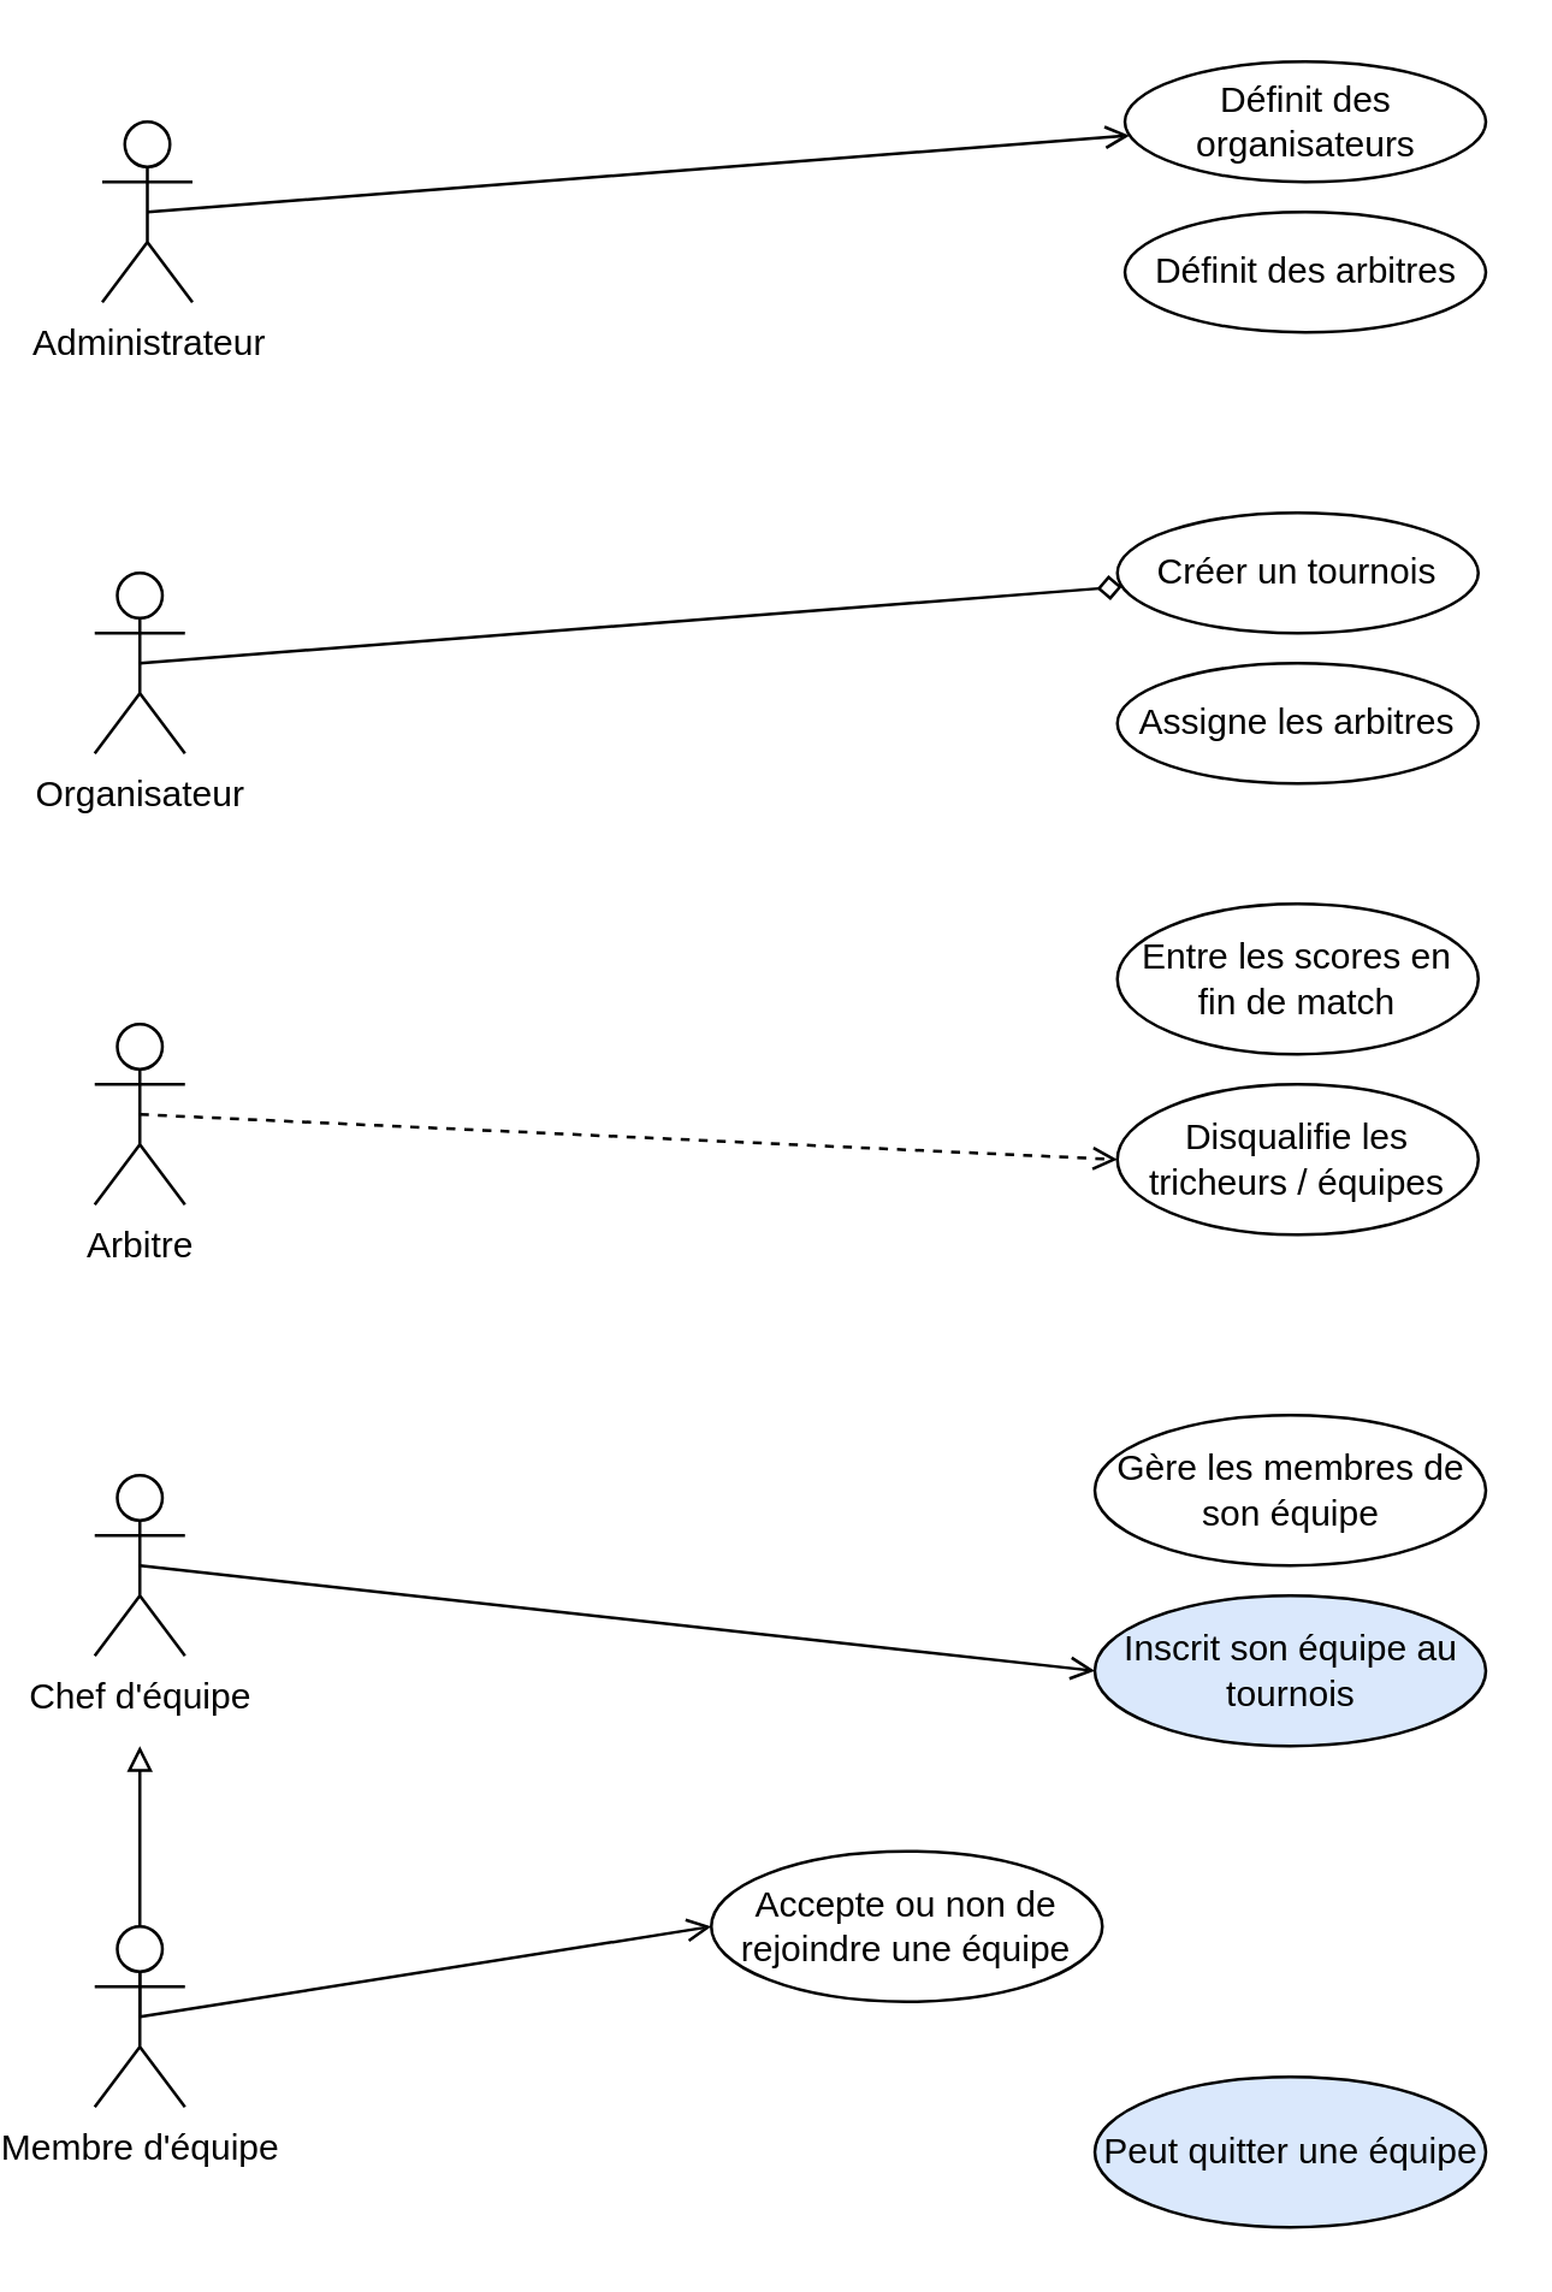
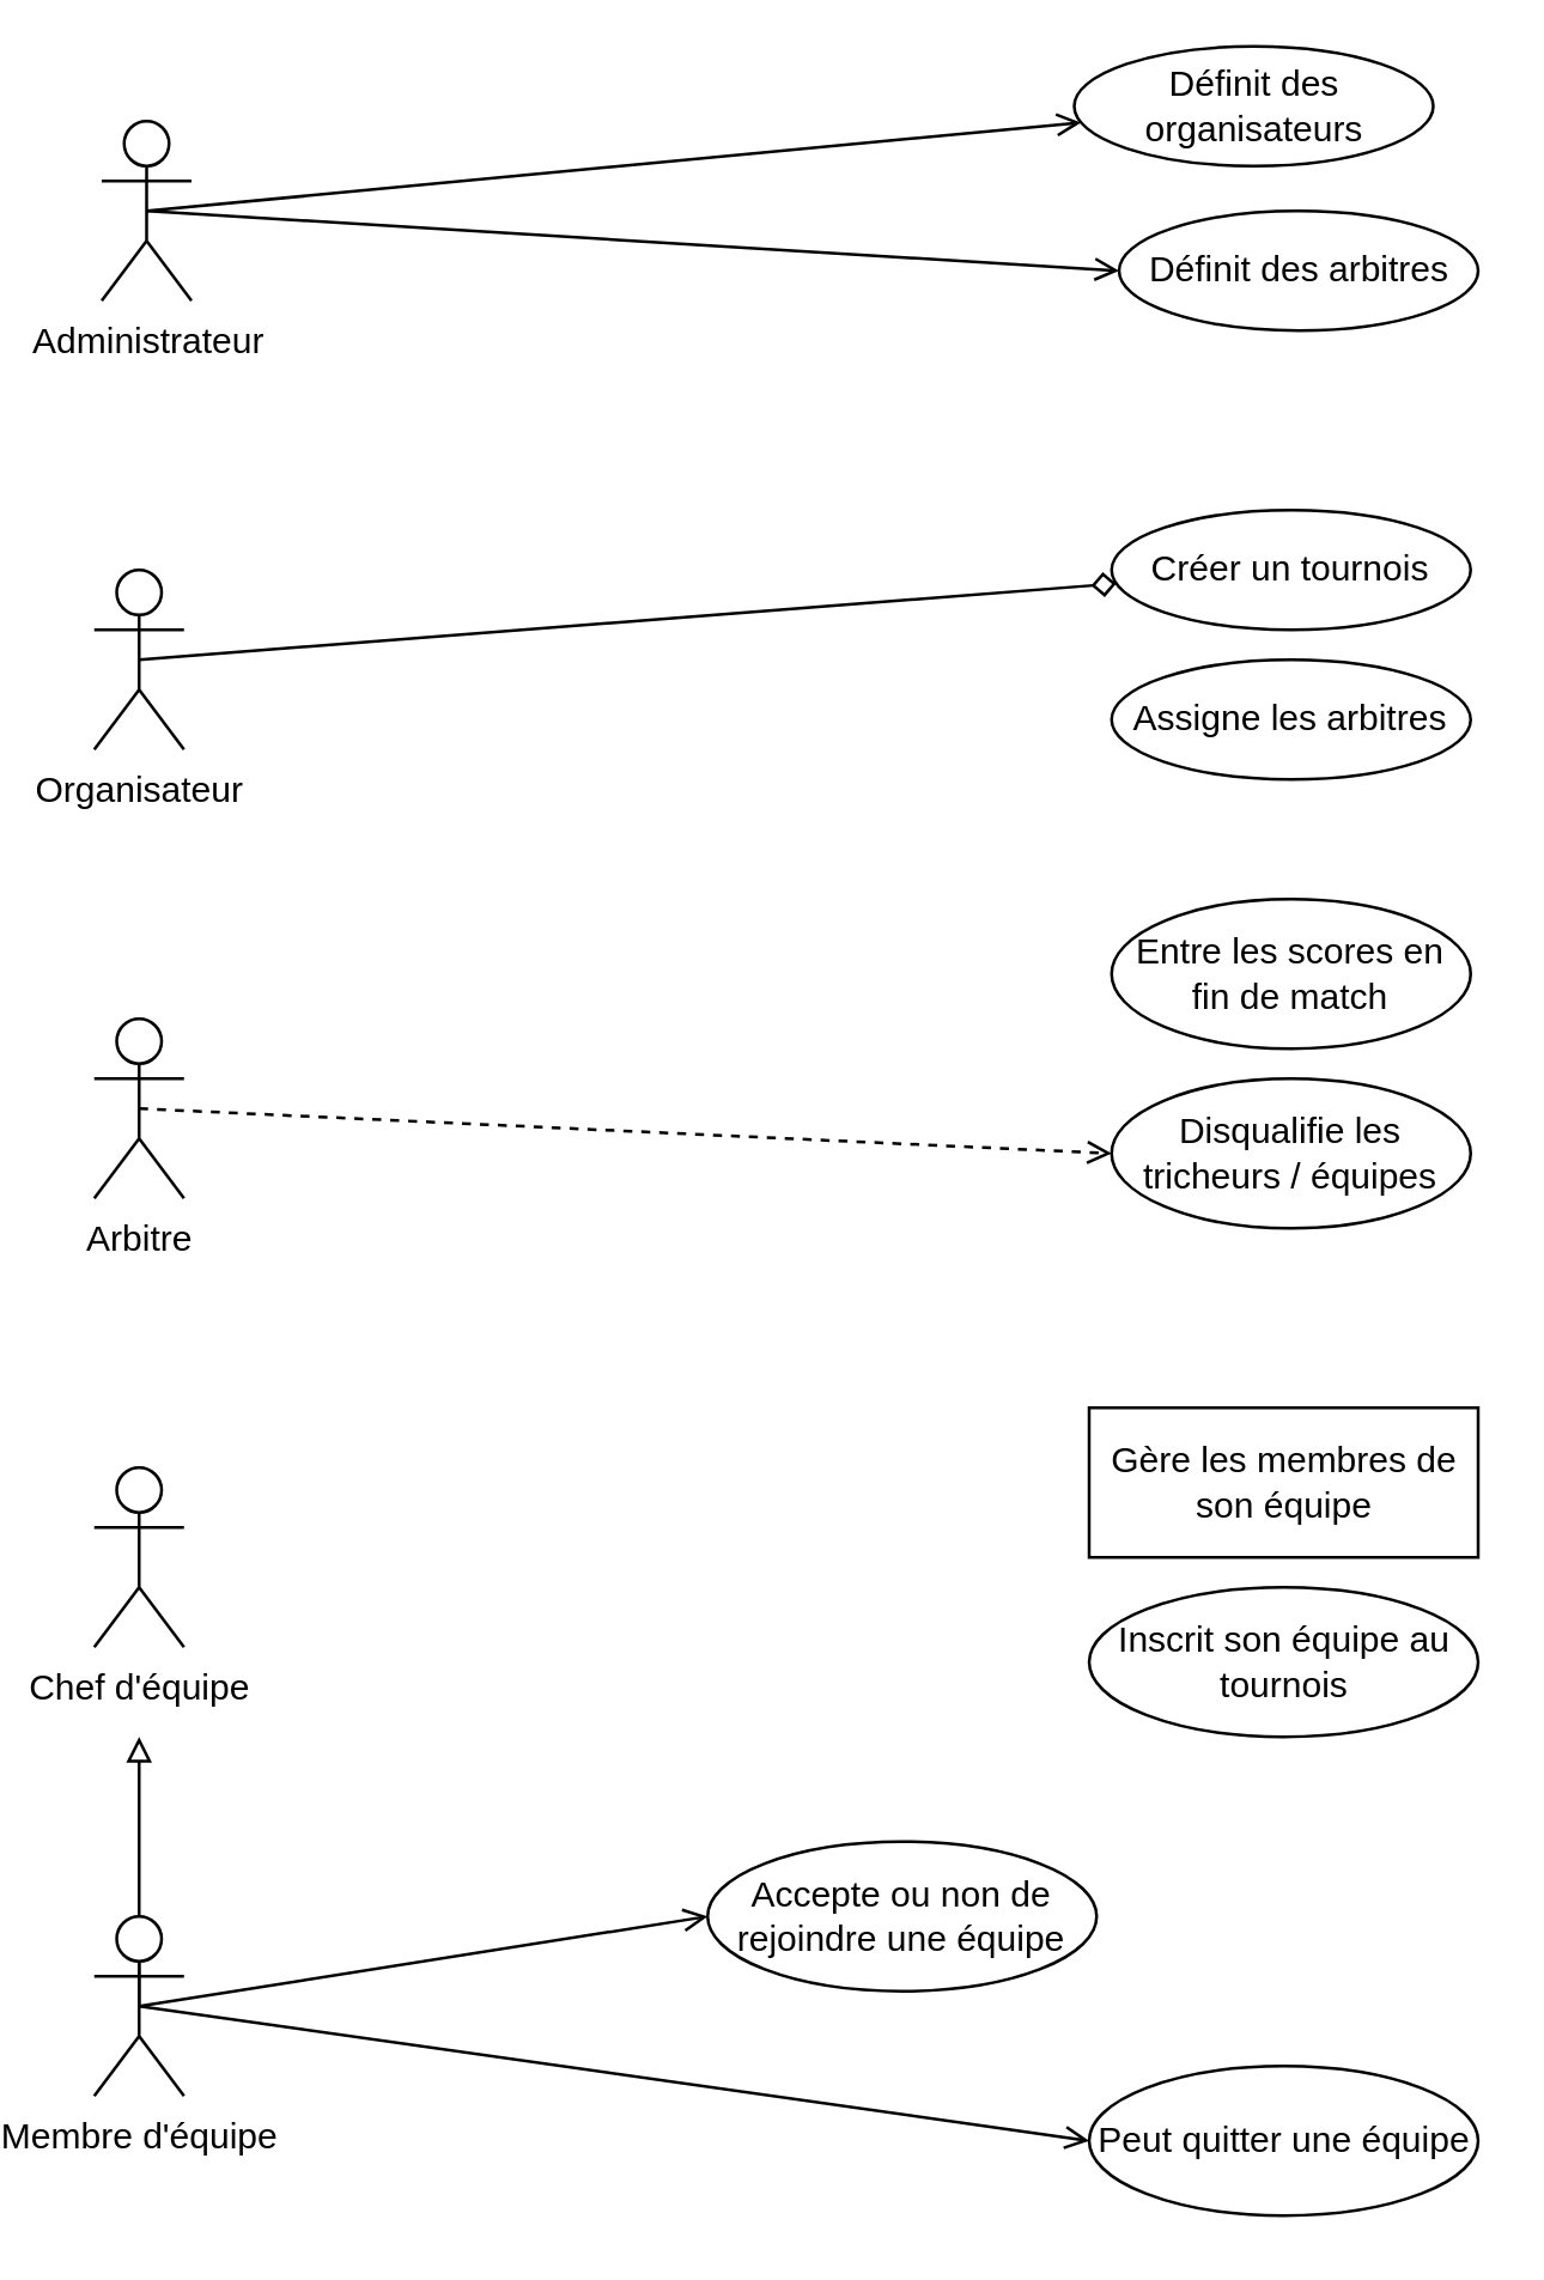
  <mxCell id="0" />
  <mxCell id="1" parent="0" />
  <mxCell id="2" style="rounded=0;orthogonalLoop=1;jettySize=auto;html=1;exitX=0.5;exitY=0.5;exitDx=0;exitDy=0;exitPerimeter=0;endArrow=diamond;endFill=0;" parent="1" source="3" target="12" edge="1"><mxGeometry relative="1" as="geometry" /></mxCell>
  <mxCell id="3" value="Organisateur&lt;br&gt;" style="shape=umlActor;verticalLabelPosition=bottom;verticalAlign=top;html=1;outlineConnect=0;" parent="1" vertex="1"><mxGeometry x="20" y="190" width="30" height="60" as="geometry" /></mxCell>
  <mxCell id="4" style="edgeStyle=none;rounded=0;orthogonalLoop=1;jettySize=auto;html=1;exitX=0.5;exitY=0.5;exitDx=0;exitDy=0;exitPerimeter=0;entryX=0;entryY=0.5;entryDx=0;entryDy=0;endArrow=open;endFill=0;dashed=1;" parent="1" source="5" target="15" edge="1"><mxGeometry relative="1" as="geometry" /></mxCell>
  <mxCell id="5" value="Arbitre" style="shape=umlActor;verticalLabelPosition=bottom;verticalAlign=top;html=1;outlineConnect=0;" parent="1" vertex="1"><mxGeometry x="20" y="340" width="30" height="60" as="geometry" /></mxCell>
  <mxCell id="6" style="edgeStyle=orthogonalEdgeStyle;rounded=0;orthogonalLoop=1;jettySize=auto;html=1;exitX=0.5;exitY=0.5;exitDx=0;exitDy=0;exitPerimeter=0;endArrow=block;endFill=0;" parent="1" source="9" edge="1"><mxGeometry relative="1" as="geometry"><mxPoint x="35" y="580" as="targetPoint" /></mxGeometry></mxCell>
  <mxCell id="7" style="edgeStyle=none;rounded=0;orthogonalLoop=1;jettySize=auto;html=1;exitX=0.5;exitY=0.5;exitDx=0;exitDy=0;exitPerimeter=0;endArrow=open;endFill=0;entryX=0;entryY=0.5;entryDx=0;entryDy=0;" parent="1" source="9" target="18" edge="1"><mxGeometry relative="1" as="geometry" /></mxCell>
+ <mxCell id="8" style="edgeStyle=none;rounded=0;orthogonalLoop=1;jettySize=auto;html=1;exitX=0.5;exitY=0.5;exitDx=0;exitDy=0;exitPerimeter=0;entryX=0;entryY=0.5;entryDx=0;entryDy=0;endArrow=open;endFill=0;" parent="1" source="9" target="19" edge="1"><mxGeometry relative="1" as="geometry" /></mxCell>
  <mxCell id="9" value="Membre d'équipe" style="shape=umlActor;verticalLabelPosition=bottom;verticalAlign=top;html=1;outlineConnect=0;" parent="1" vertex="1"><mxGeometry x="20" y="640" width="30" height="60" as="geometry" /></mxCell>
- <mxCell id="10" style="edgeStyle=none;rounded=0;orthogonalLoop=1;jettySize=auto;html=1;exitX=0.5;exitY=0.5;exitDx=0;exitDy=0;exitPerimeter=0;entryX=0;entryY=0.5;entryDx=0;entryDy=0;endArrow=open;endFill=0;" parent="1" source="11" target="17" edge="1"><mxGeometry relative="1" as="geometry" /></mxCell>
  <mxCell id="11" value="Chef d'équipe" style="shape=umlActor;verticalLabelPosition=bottom;verticalAlign=top;html=1;outlineConnect=0;" parent="1" vertex="1"><mxGeometry x="20" y="490" width="30" height="60" as="geometry" /></mxCell>
  <mxCell id="12" value="Créer un tournois" style="ellipse;whiteSpace=wrap;html=1;" parent="1" vertex="1"><mxGeometry x="360" y="170" width="120" height="40" as="geometry" /></mxCell>
  <mxCell id="13" value="Assigne les arbitres" style="ellipse;whiteSpace=wrap;html=1;" parent="1" vertex="1"><mxGeometry x="360" y="220" width="120" height="40" as="geometry" /></mxCell>
  <mxCell id="14" value="Entre les scores en fin de match" style="ellipse;whiteSpace=wrap;html=1;" parent="1" vertex="1"><mxGeometry x="360" y="300" width="120" height="50" as="geometry" /></mxCell>
  <mxCell id="15" value="Disqualifie les tricheurs / équipes" style="ellipse;whiteSpace=wrap;html=1;" parent="1" vertex="1"><mxGeometry x="360" y="360" width="120" height="50" as="geometry" /></mxCell>
- <mxCell id="16" value="Gère les membres de son équipe" style="ellipse;whiteSpace=wrap;html=1;" parent="1" vertex="1"><mxGeometry x="352.5" y="470" width="130" height="50" as="geometry" /></mxCell>
- <mxCell id="17" value="Inscrit son équipe au tournois" style="ellipse;whiteSpace=wrap;html=1;fillColor=#dae8fc;" parent="1" vertex="1"><mxGeometry x="352.5" y="530" width="130" height="50" as="geometry" /></mxCell>
+ <mxCell id="16" value="Gère les membres de son équipe" style="whiteSpace=wrap;html=1;rounded=0;" parent="1" vertex="1"><mxGeometry x="352.5" y="470" width="130" height="50" as="geometry" /></mxCell>
+ <mxCell id="17" value="Inscrit son équipe au tournois" style="ellipse;whiteSpace=wrap;html=1;" parent="1" vertex="1"><mxGeometry x="352.5" y="530" width="130" height="50" as="geometry" /></mxCell>
  <mxCell id="18" value="Accepte ou non de rejoindre une équipe" style="ellipse;whiteSpace=wrap;html=1;" parent="1" vertex="1"><mxGeometry x="225" y="615" width="130" height="50" as="geometry" /></mxCell>
- <mxCell id="19" value="Peut quitter une équipe" style="ellipse;whiteSpace=wrap;html=1;fillColor=#dae8fc;" parent="1" vertex="1"><mxGeometry x="352.5" y="690" width="130" height="50" as="geometry" /></mxCell>
+ <mxCell id="19" value="Peut quitter une équipe" style="ellipse;whiteSpace=wrap;html=1;" parent="1" vertex="1"><mxGeometry x="352.5" y="690" width="130" height="50" as="geometry" /></mxCell>
  <mxCell id="20" style="rounded=0;orthogonalLoop=1;jettySize=auto;html=1;exitX=0.5;exitY=0.5;exitDx=0;exitDy=0;exitPerimeter=0;endArrow=open;endFill=0;" edge="1" parent="1" source="22" target="23"><mxGeometry relative="1" as="geometry" /></mxCell>
+ <mxCell id="21" style="edgeStyle=none;rounded=0;orthogonalLoop=1;jettySize=auto;html=1;exitX=0.5;exitY=0.5;exitDx=0;exitDy=0;exitPerimeter=0;entryX=0;entryY=0.5;entryDx=0;entryDy=0;endArrow=open;endFill=0;" edge="1" parent="1" source="22" target="24"><mxGeometry relative="1" as="geometry" /></mxCell>
  <mxCell id="22" value="Administrateur" style="shape=umlActor;verticalLabelPosition=bottom;verticalAlign=top;html=1;outlineConnect=0;" vertex="1" parent="1"><mxGeometry x="22.5" y="40" width="30" height="60" as="geometry" /></mxCell>
- <mxCell id="23" value="Définit des organisateurs" style="ellipse;whiteSpace=wrap;html=1;" vertex="1" parent="1"><mxGeometry x="362.5" y="20" width="120" height="40" as="geometry" /></mxCell>
+ <mxCell id="23" value="Définit des organisateurs" style="ellipse;whiteSpace=wrap;html=1;" vertex="1" parent="1"><mxGeometry x="347.5" y="15" width="120" height="40" as="geometry" /></mxCell>
  <mxCell id="24" value="Définit des arbitres" style="ellipse;whiteSpace=wrap;html=1;" vertex="1" parent="1"><mxGeometry x="362.5" y="70" width="120" height="40" as="geometry" /></mxCell>
